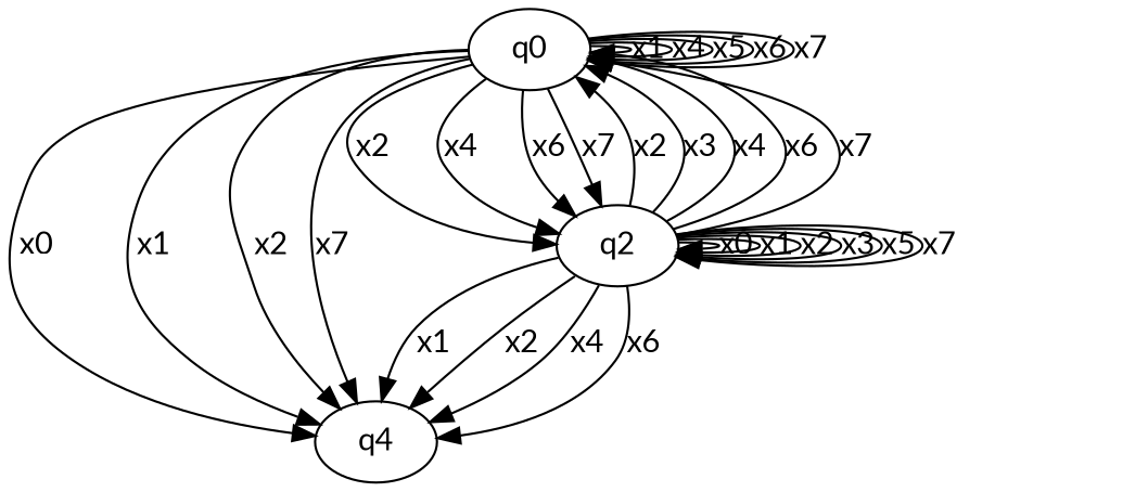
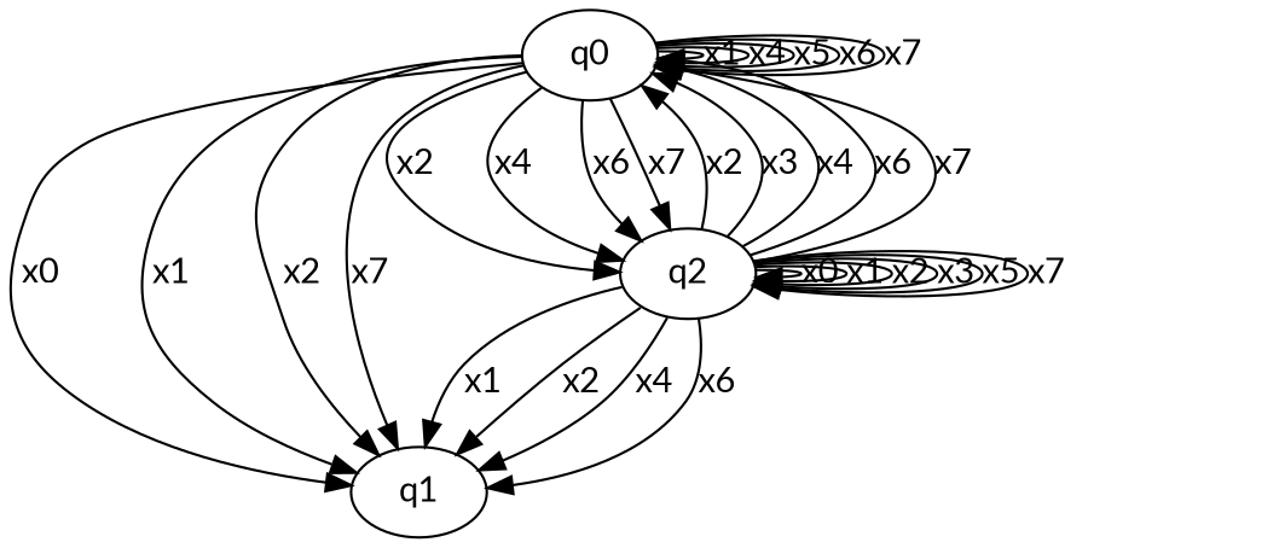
  digraph {
    fontname=Lato
    node [fontname=Lato]
    edge [fontname=Lato]
    q0
-   q1 [label=q4]
+   q1
    q2
    q0 -> q0 [label=x1]
    q0 -> q0 [label=x4]
    q0 -> q0 [label=x5]
    q0 -> q0 [label=x6]
    q0 -> q0 [label=x7]
    q0 -> q1 [label=x0]
    q0 -> q1 [label=x1]
    q0 -> q1 [label=x2]
    q0 -> q1 [label=x7]
    q0 -> q2 [label=x2]
    q0 -> q2 [label=x4]
    q0 -> q2 [label=x6]
    q0 -> q2 [label=x7]
    q2 -> q0 [label=x2]
    q2 -> q0 [label=x3]
    q2 -> q0 [label=x4]
    q2 -> q0 [label=x6]
    q2 -> q0 [label=x7]
    q2 -> q1 [label=x1]
    q2 -> q1 [label=x2]
    q2 -> q1 [label=x4]
    q2 -> q1 [label=x6]
    q2 -> q2 [label=x0]
    q2 -> q2 [label=x1]
    q2 -> q2 [label=x2]
    q2 -> q2 [label=x3]
    q2 -> q2 [label=x5]
    q2 -> q2 [label=x7]
  }
